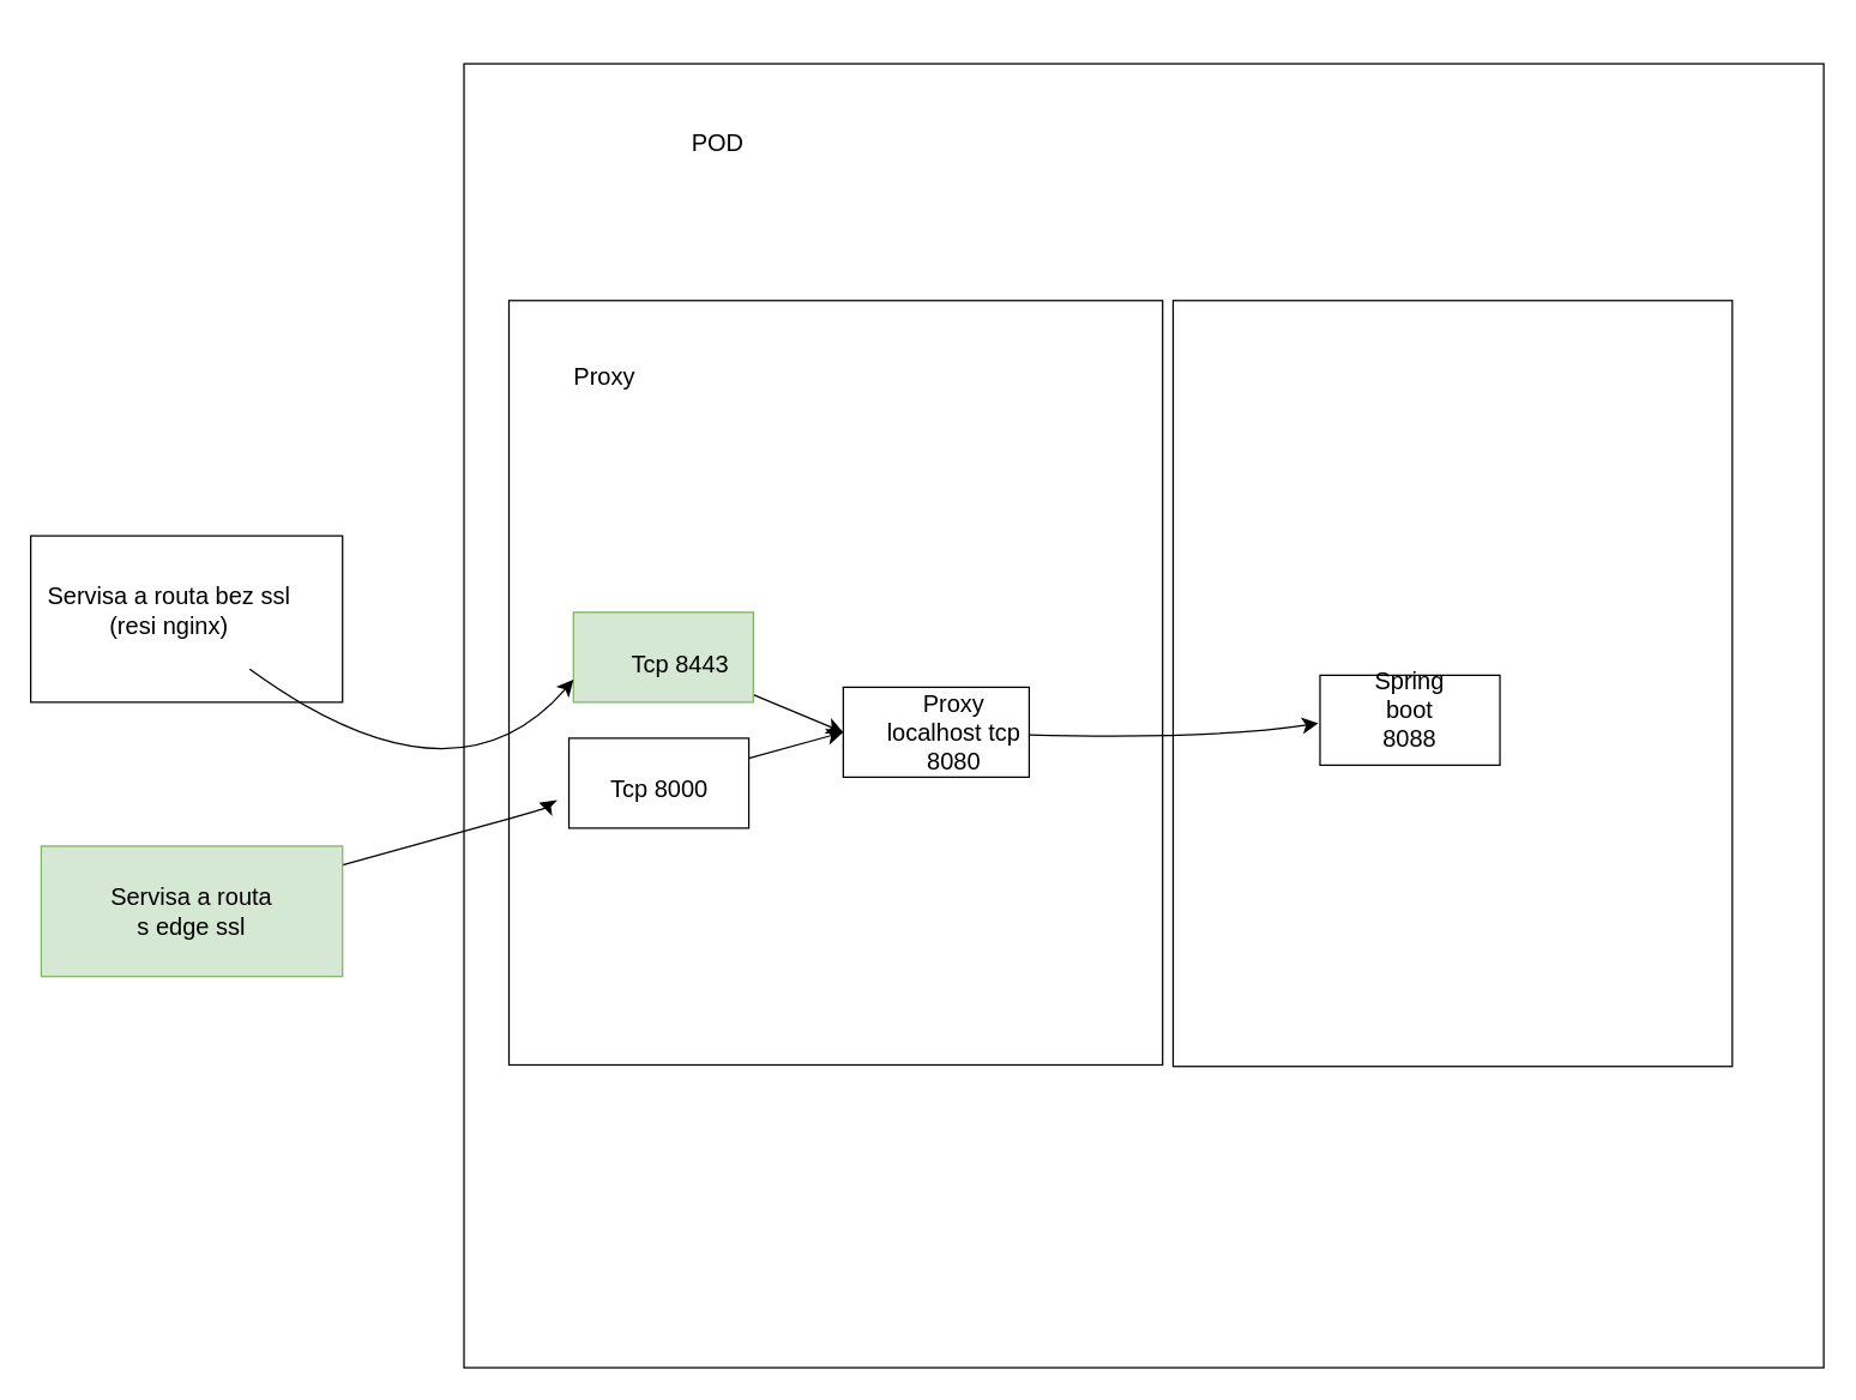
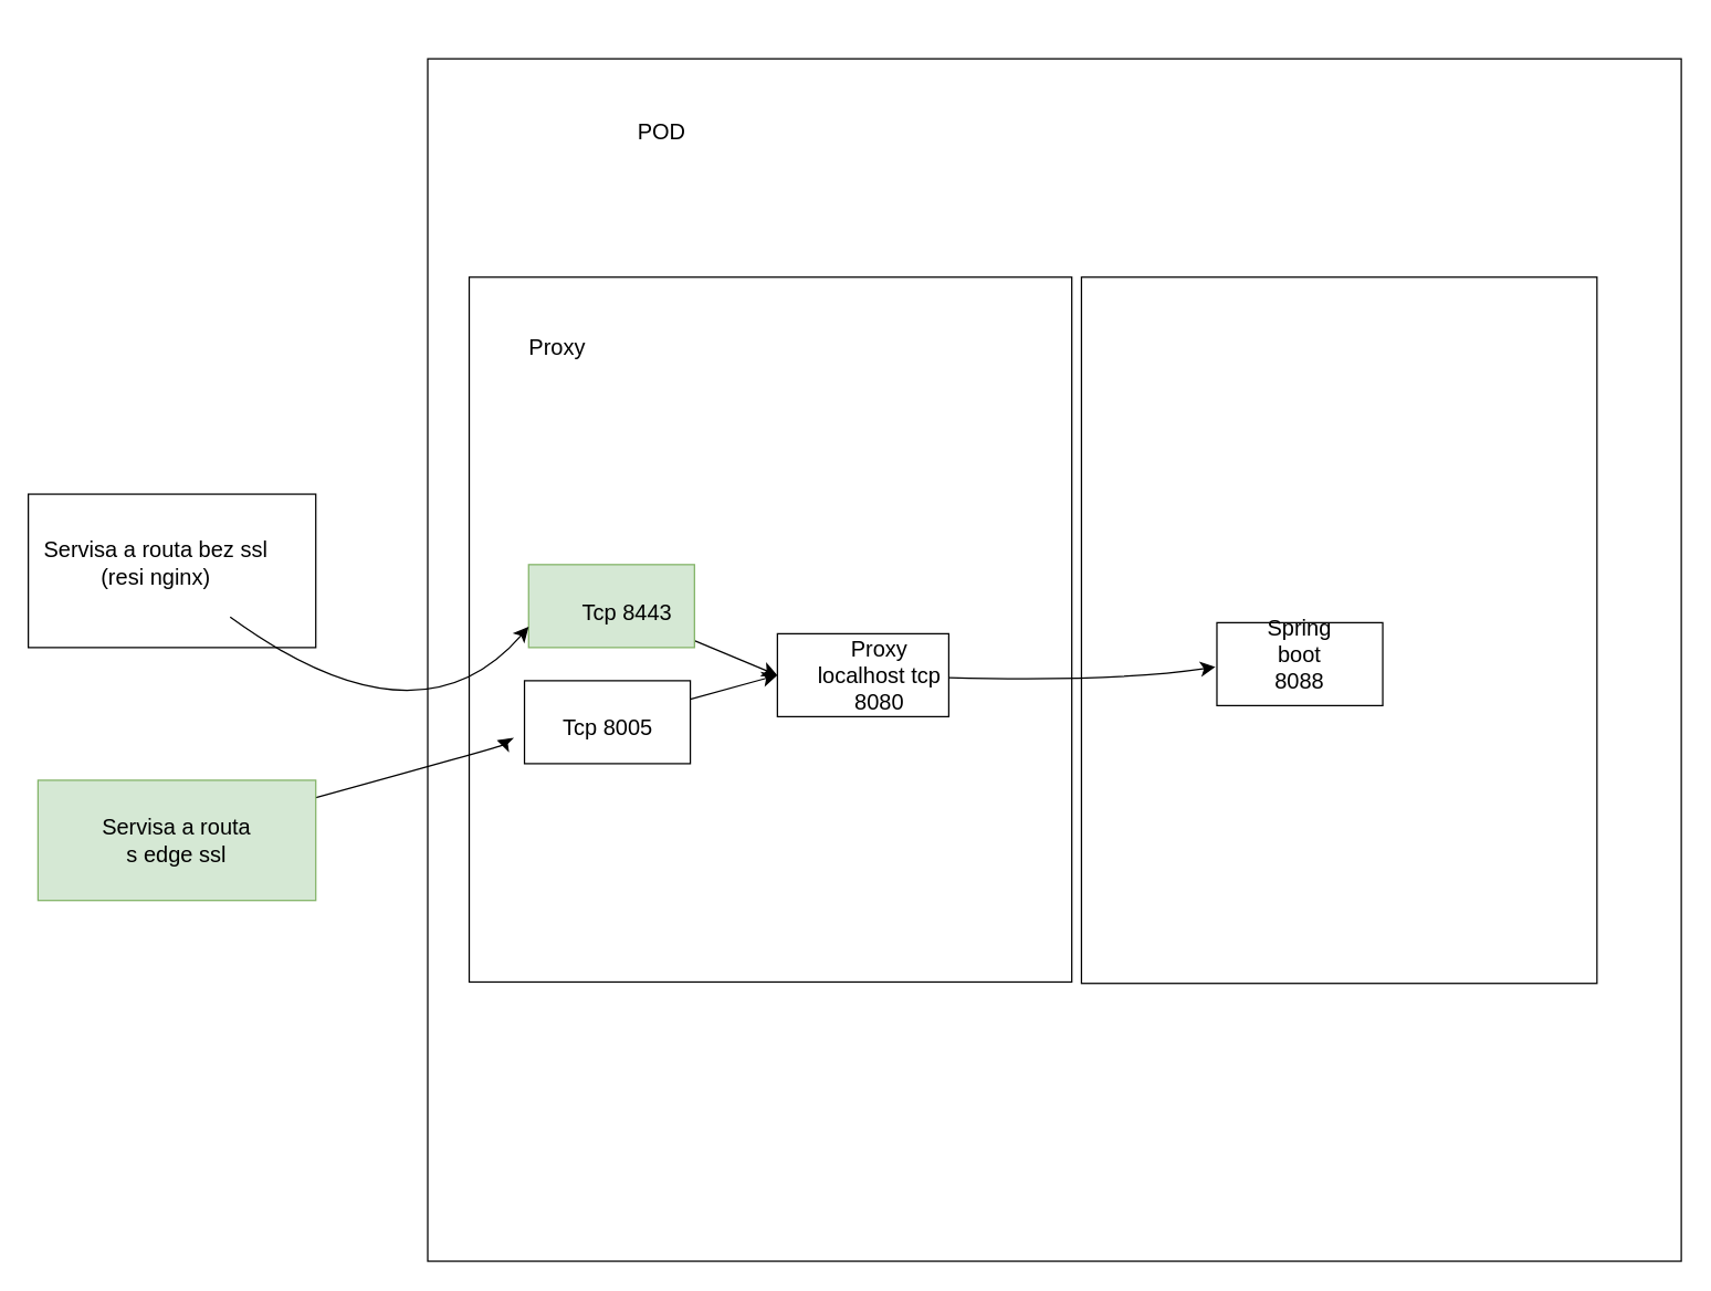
  <mxCell id="0" />
  <mxCell id="1" parent="0" />
  <mxCell id="2" value="" style="whiteSpace=wrap;html=1;fontSize=16;" vertex="1" parent="1"><mxGeometry x="309" y="42" width="907" height="870" as="geometry" /></mxCell>
  <mxCell id="3" value="" style="whiteSpace=wrap;html=1;fontSize=16;" vertex="1" parent="1"><mxGeometry x="782" y="200" width="373" height="511" as="geometry" /></mxCell>
  <mxCell id="4" value="" style="whiteSpace=wrap;html=1;fontSize=16;" vertex="1" parent="1"><mxGeometry x="339" y="200" width="436" height="510" as="geometry" /></mxCell>
  <mxCell id="5" value="" style="whiteSpace=wrap;html=1;fontSize=16;" vertex="1" parent="1"><mxGeometry x="379" y="492" width="120" height="60" as="geometry" /></mxCell>
  <mxCell id="6" style="edgeStyle=none;curved=1;rounded=0;orthogonalLoop=1;jettySize=auto;html=1;entryX=0;entryY=0.5;entryDx=0;entryDy=0;fontSize=12;startSize=8;endSize=8;" edge="1" parent="1" source="7" target="12"><mxGeometry relative="1" as="geometry"><mxPoint x="516" y="452" as="sourcePoint" /></mxGeometry></mxCell>
  <mxCell id="7" value="" style="whiteSpace=wrap;html=1;fontSize=16;fillColor=#d5e8d4;strokeColor=#82b366;" vertex="1" parent="1"><mxGeometry x="382" y="408" width="120" height="60" as="geometry" /></mxCell>
  <mxCell id="8" style="edgeStyle=none;curved=1;rounded=0;orthogonalLoop=1;jettySize=auto;html=1;entryX=0;entryY=0.5;entryDx=0;entryDy=0;fontSize=12;startSize=8;endSize=8;" edge="1" parent="1" source="5" target="12"><mxGeometry relative="1" as="geometry"><mxPoint x="504" y="529" as="sourcePoint" /></mxGeometry></mxCell>
- <mxCell id="9" value="Tcp 8000" style="text;strokeColor=none;align=center;fillColor=none;html=1;verticalAlign=middle;whiteSpace=wrap;rounded=0;fontSize=16;" vertex="1" parent="1"><mxGeometry x="387.5" y="511" width="103" height="30" as="geometry" /></mxCell>
+ <mxCell id="9" value="Tcp 8005" style="text;strokeColor=none;align=center;fillColor=none;html=1;verticalAlign=middle;whiteSpace=wrap;rounded=0;fontSize=16;" vertex="1" parent="1"><mxGeometry x="387.5" y="511" width="103" height="30" as="geometry" /></mxCell>
  <mxCell id="10" value="Tcp 8443" style="text;strokeColor=none;align=center;fillColor=none;html=1;verticalAlign=middle;whiteSpace=wrap;rounded=0;fontSize=16;" vertex="1" parent="1"><mxGeometry x="408" y="428" width="91" height="30" as="geometry" /></mxCell>
  <mxCell id="11" value="" style="edgeStyle=none;curved=1;rounded=0;orthogonalLoop=1;jettySize=auto;html=1;fontSize=12;startSize=8;endSize=8;" edge="1" parent="1" source="12"><mxGeometry relative="1" as="geometry"><mxPoint x="879" y="482" as="targetPoint" /><Array as="points"><mxPoint x="805" y="493" /></Array></mxGeometry></mxCell>
  <mxCell id="12" value="" style="whiteSpace=wrap;html=1;fontSize=16;" vertex="1" parent="1"><mxGeometry x="562" y="458" width="124" height="60" as="geometry" /></mxCell>
  <mxCell id="13" value="Proxy localhost tcp 8080" style="text;strokeColor=none;align=center;fillColor=none;html=1;verticalAlign=middle;whiteSpace=wrap;rounded=0;fontSize=16;" vertex="1" parent="1"><mxGeometry x="589" y="466" width="94" height="44" as="geometry" /></mxCell>
  <mxCell id="14" value="" style="whiteSpace=wrap;html=1;fontSize=16;" vertex="1" parent="1"><mxGeometry x="880" y="450" width="120" height="60" as="geometry" /></mxCell>
  <mxCell id="15" value="Spring boot 8088" style="text;strokeColor=none;align=center;fillColor=none;html=1;verticalAlign=middle;whiteSpace=wrap;rounded=0;fontSize=16;" vertex="1" parent="1"><mxGeometry x="910" y="450" width="60" height="45" as="geometry" /></mxCell>
  <mxCell id="16" value="Proxy" style="text;strokeColor=none;align=center;fillColor=none;html=1;verticalAlign=middle;whiteSpace=wrap;rounded=0;fontSize=16;" vertex="1" parent="1"><mxGeometry x="373" y="221" width="60" height="59" as="geometry" /></mxCell>
  <mxCell id="17" value="" style="whiteSpace=wrap;html=1;fontSize=16;" vertex="1" parent="1"><mxGeometry x="20" y="357" width="208" height="111" as="geometry" /></mxCell>
  <mxCell id="18" value="Servisa a routa s edge ssl" style="text;strokeColor=none;align=center;fillColor=none;html=1;verticalAlign=middle;whiteSpace=wrap;rounded=0;fontSize=16;" vertex="1" parent="1"><mxGeometry x="54" y="564" width="157" height="77" as="geometry" /></mxCell>
  <mxCell id="19" value="" style="edgeStyle=none;curved=1;rounded=0;orthogonalLoop=1;jettySize=auto;html=1;fontSize=12;startSize=8;endSize=8;" edge="1" parent="1"><mxGeometry relative="1" as="geometry"><mxPoint x="195" y="585.757" as="sourcePoint" /><mxPoint x="359" y="535" as="targetPoint" /><Array as="points"><mxPoint x="368" y="538" /></Array></mxGeometry></mxCell>
  <mxCell id="20" value="" style="whiteSpace=wrap;html=1;fontSize=16;fillColor=#d5e8d4;strokeColor=#82b366;" vertex="1" parent="1"><mxGeometry x="27" y="564" width="201" height="87" as="geometry" /></mxCell>
  <mxCell id="21" value="" style="edgeStyle=none;curved=1;rounded=0;orthogonalLoop=1;jettySize=auto;html=1;fontSize=12;startSize=8;endSize=8;entryX=0;entryY=0.75;entryDx=0;entryDy=0;" edge="1" parent="1" source="22" target="7"><mxGeometry relative="1" as="geometry"><Array as="points"><mxPoint x="302" y="545" /></Array></mxGeometry></mxCell>
  <mxCell id="22" value="Servisa a routa bez ssl (resi nginx)" style="text;strokeColor=none;align=center;fillColor=none;html=1;verticalAlign=middle;whiteSpace=wrap;rounded=0;fontSize=16;" vertex="1" parent="1"><mxGeometry x="23" y="368" width="179" height="78" as="geometry" /></mxCell>
  <mxCell id="23" value="Servisa a routa s edge ssl" style="text;strokeColor=none;align=center;fillColor=none;html=1;verticalAlign=middle;whiteSpace=wrap;rounded=0;fontSize=16;" vertex="1" parent="1"><mxGeometry x="71" y="566" width="113" height="83" as="geometry" /></mxCell>
  <mxCell id="24" value="POD" style="text;strokeColor=none;align=center;fillColor=none;html=1;verticalAlign=middle;whiteSpace=wrap;rounded=0;fontSize=16;" vertex="1" parent="1"><mxGeometry x="379" y="20" width="199" height="150" as="geometry" /></mxCell>
